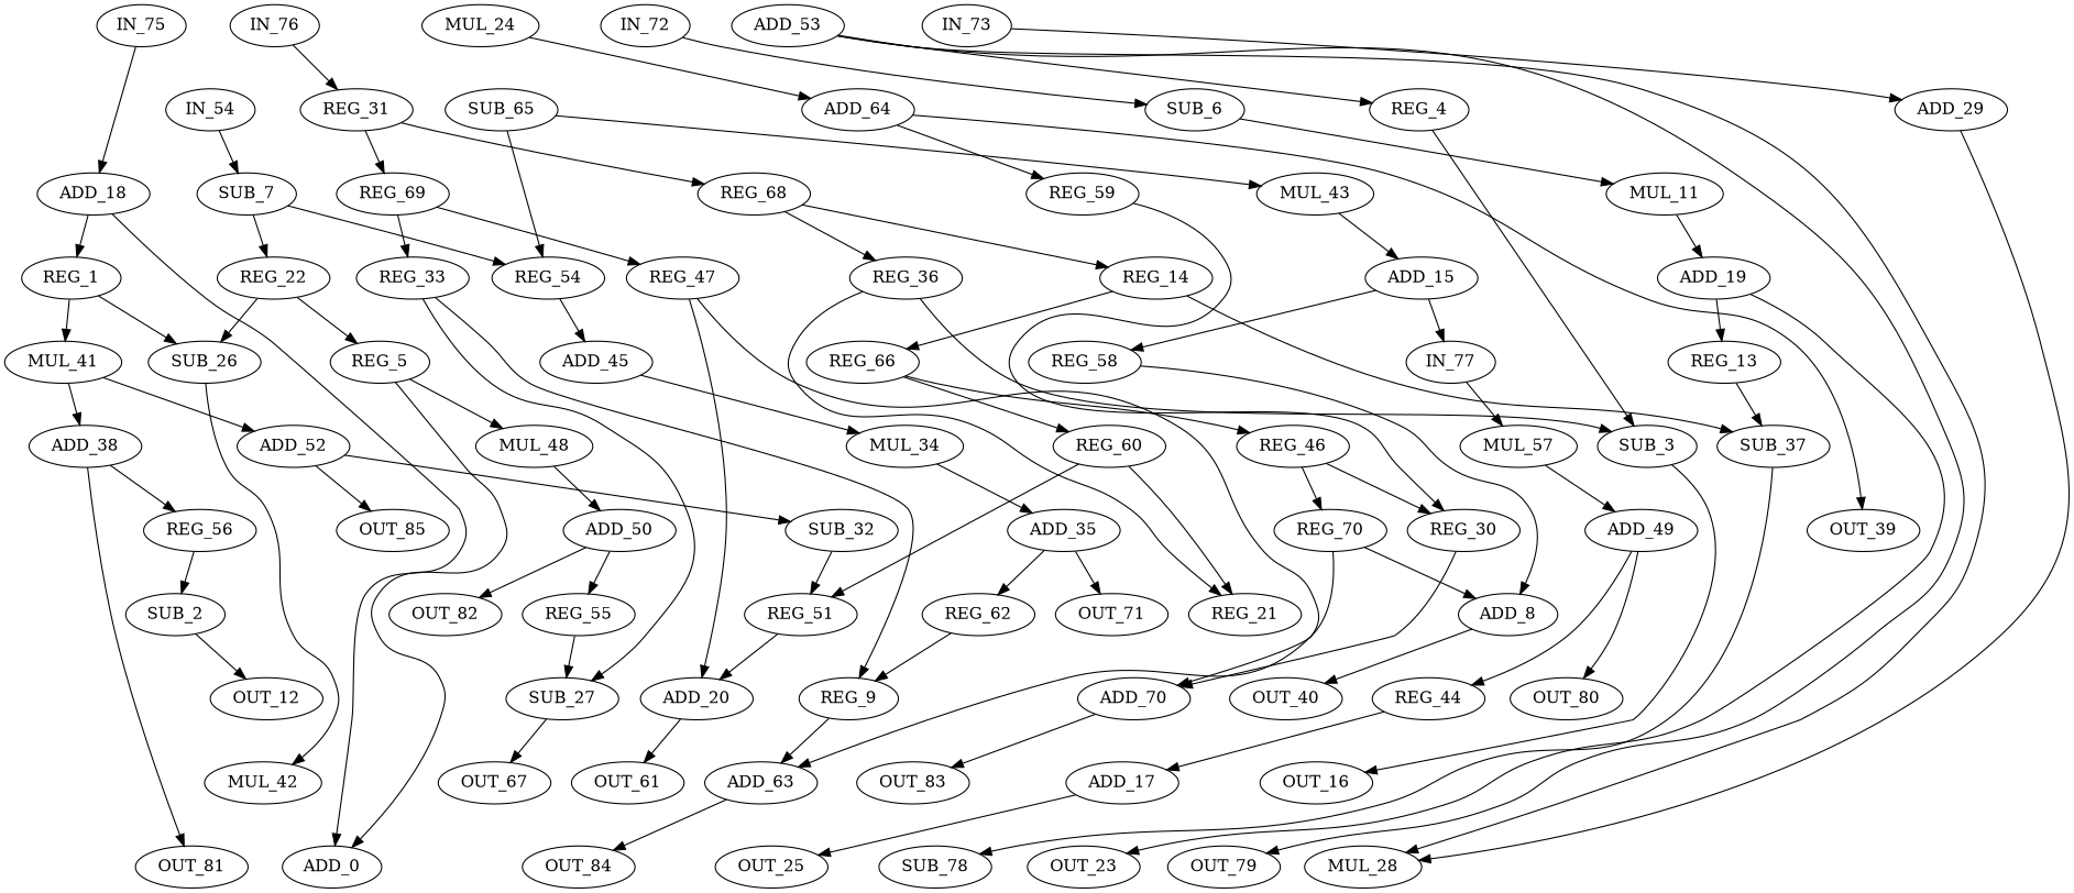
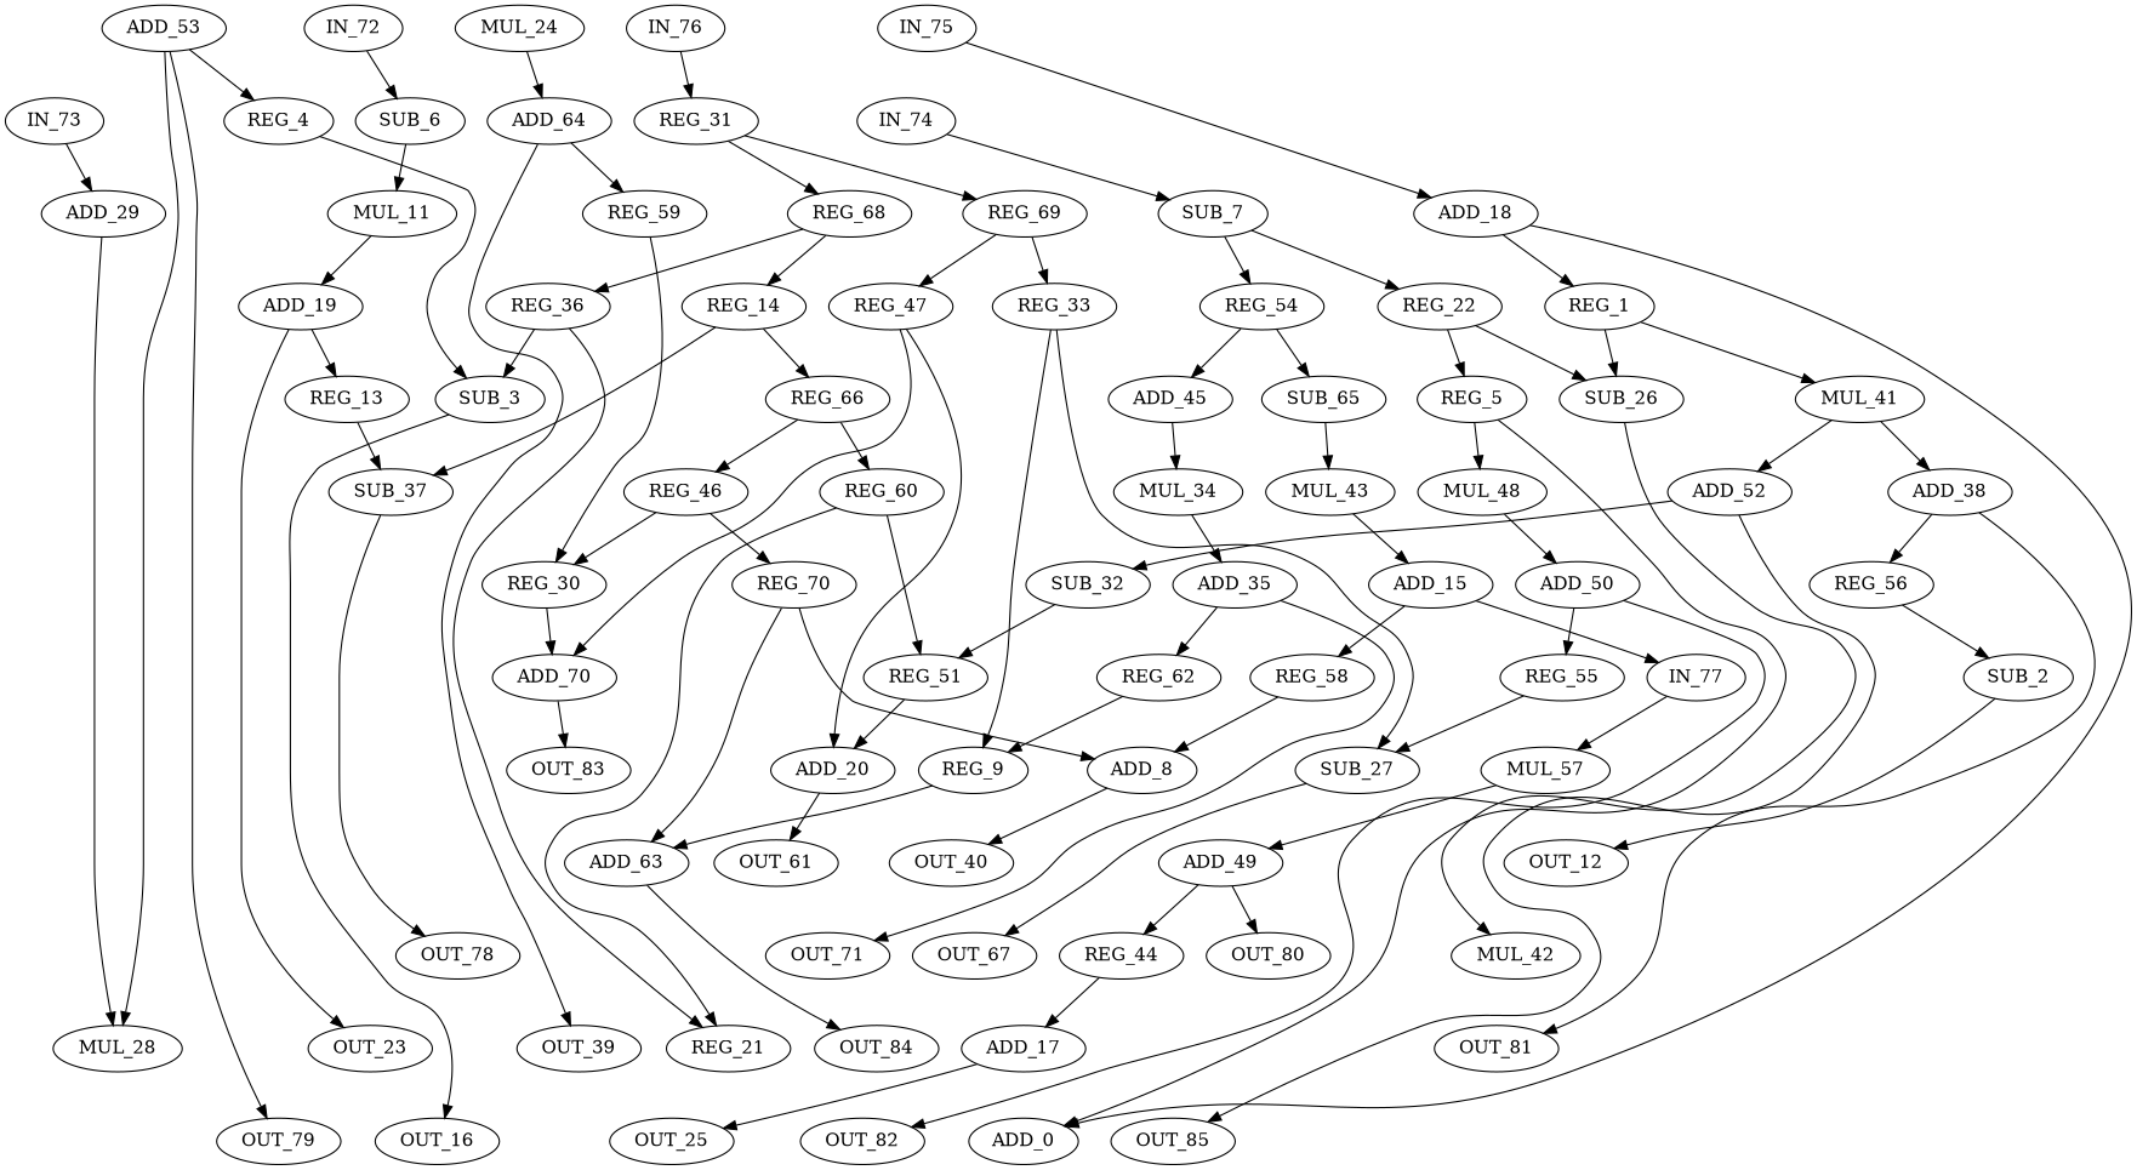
  digraph {
    node [op=reg]
    edge [port=0 weight=0]
    n1 [label=ADD_0 op=add]
    n2 [label=MUL_24 op=muli value=2]
    n3 [label=ADD_64 op=addi value=2]
    n4 [label=REG_1]
    n5 [label=SUB_26 op=sub]
    n6 [label=MUL_41 op=muli value=2]
    n7 [label=MUL_42 op=muli value=2]
    n8 [label=ADD_38 op=addi value=2]
    n9 [label=ADD_52 op=addi value=2]
    n10 [label=SUB_2 op=sub]
    n11 [label=OUT_12 op=out]
    n12 [label=SUB_3 op=sub]
    n13 [label=OUT_16 op=out]
    n14 [label=REG_4]
    n15 [label=REG_5]
    n16 [label=MUL_48 op=muli value=2]
    n17 [label=ADD_50 op=addi value=2]
    n18 [label=SUB_6 op=subi value=2]
    n19 [label=MUL_11 op=muli value=2]
    n20 [label=ADD_19 op=addi value=2]
    n21 [label=SUB_7 op=subi value=2]
    n22 [label=REG_22]
    n23 [label=REG_54]
    n24 [label=ADD_45 op=addi value=2]
    n25 [label=SUB_65 op=subi value=2]
    n26 [label=ADD_8 op=add]
    n27 [label=OUT_40 op=out]
    n28 [label=REG_9]
    n29 [label=ADD_63 op=add]
    n30 [label=OUT_84 op=out]
    n31 [label=REG_70]
    n32 [label=REG_13]
    n33 [label=OUT_23 op=OUT]
    n34 [label=SUB_37 op=sub]
-   n35 [label=SUB_78 op=out]
+   n35 [label=OUT_78 op=out]
    n36 [label=REG_14]
    n37 [label=REG_66]
    n38 [label=REG_46]
    n39 [label=REG_60]
    n40 [label=ADD_15 op=addi value=2]
    n41 [label=REG_58]
    n42 [label=IN_77 op=in]
    n43 [label=MUL_57 op=muli value=2]
    n44 [label=ADD_17 op=addi value=2]
    n45 [label=OUT_25 op=OUT]
    n46 [label=ADD_18 op=addi value=2]
    n47 [label=ADD_20 op=add]
    n48 [label=OUT_61 op=out]
    n49 [label=REG_21 op=REG]
    n50 [label=OUT_39 op=out]
    n51 [label=REG_59]
    n52 [label=SUB_27 op=sub]
    n53 [label=OUT_67 op=out]
    n54 [label=MUL_28 op=muli value=2]
    n55 [label=ADD_53 op=addi value=2]
    n56 [label=OUT_79 op=out]
    n57 [label=ADD_29 op=addi value=2]
    n58 [label=REG_30]
    n59 [label=ADD_70 op=add]
    n60 [label=OUT_83 op=out]
    n61 [label=REG_31]
    n62 [label=REG_68]
    n63 [label=REG_69]
    n64 [label=REG_36]
    n65 [label=REG_33]
    n66 [label=REG_47]
    n67 [label=SUB_32]
    n68 [label=REG_51]
    n69 [label=MUL_34 op=muli value=2]
    n70 [label=ADD_35 op=addi value=2]
    n71 [label=REG_62]
    n72 [label=OUT_71 op=out]
    n73 [label=REG_56]
    n74 [label=OUT_81 op=out]
    n75 [label=OUT_85 op=out]
    n76 [label=MUL_43 op=muli value=2]
    n77 [label=REG_44]
    n78 [label=REG_55]
    n79 [label=OUT_82 op=out]
    n80 [label=ADD_49 op=addi value=2]
    n81 [label=OUT_80 op=out]
    n82 [label=IN_72 op=in]
    n83 [label=IN_73 op=in]
-   n84 [label=IN_54 op=in]
+   n84 [label=IN_74 op=in]
    n85 [label=IN_75 op=in]
    n86 [label=IN_76 op=in]
    n2 -> n3
    n3 -> n50
    n3 -> n51
    n4 -> n5
    n4 -> n6
    n5 -> n7
    n6 -> n8
    n6 -> n9
    n8 -> n73
    n8 -> n74
    n9 -> n67
    n9 -> n75
    n10 -> n11
    n12 -> n13
    n14 -> n12
    n15 -> n1
    n15 -> n16
    n16 -> n17
    n17 -> n78
    n17 -> n79
    n18 -> n19
    n19 -> n20
    n20 -> n32
    n20 -> n33
    n21 -> n22
    n21 -> n23
    n22 -> n5 [port=1]
    n22 -> n15
    n23 -> n24
-   n25 -> n23
+   n23 -> n25
    n24 -> n69
    n25 -> n76
    n26 -> n27
    n28 -> n29
    n29 -> n30
    n31 -> n26
    n31 -> n29 [port=1]
    n32 -> n34
    n34 -> n35
    n36 -> n34 [port=1]
    n36 -> n37
    n37 -> n38
    n37 -> n39
    n38 -> n31
    n38 -> n58
    n39 -> n49 [port=1]
    n39 -> n68 [port=1]
    n40 -> n41
    n40 -> n42
    n41 -> n26 [port=1]
    n42 -> n43
    n43 -> n80
    n44 -> n45
    n46 -> n1 [port=1]
    n46 -> n4
    n47 -> n48
    n51 -> n58 [port=1]
    n52 -> n53
    n55 -> n14
    n55 -> n54
    n55 -> n56
    n57 -> n54
    n58 -> n59
    n59 -> n60
    n61 -> n62
    n61 -> n63
    n62 -> n36
    n62 -> n64
    n63 -> n65
    n63 -> n66
    n64 -> n12 [port=1]
    n64 -> n49
    n65 -> n28
    n65 -> n52
    n66 -> n47
    n66 -> n59 [port=1]
    n67 -> n68
    n68 -> n47 [port=1]
    n69 -> n70
    n70 -> n71
    n70 -> n72
    n71 -> n28 [port=1]
    n73 -> n10 [port=1]
    n76 -> n40
    n77 -> n44
    n78 -> n52 [port=1]
    n80 -> n77
    n80 -> n81
    n82 -> n18
    n83 -> n57
    n84 -> n21
    n85 -> n46
    n86 -> n61
  }
